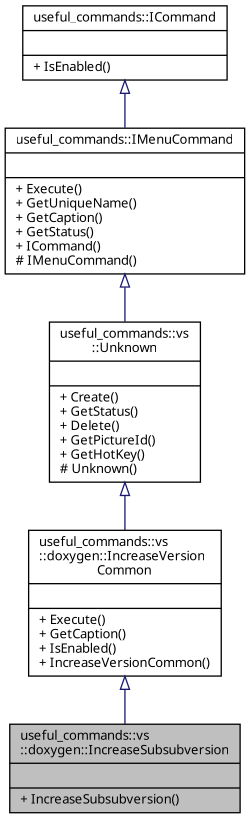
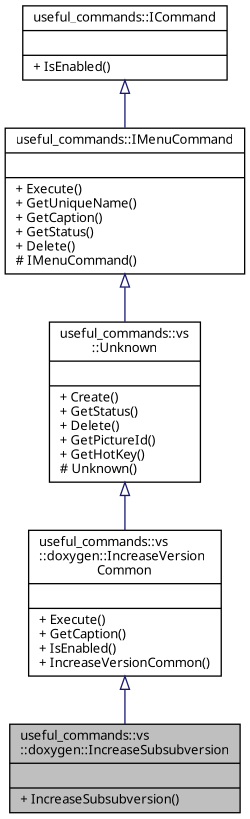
  digraph {
    node [color=black fillcolor=white fontname=Verdana fontsize=10 shape=record style=filled]
    edge [arrowtail=onormal color=midnightblue dir=back fontname=Verdana fontsize=10 labelfontname=Verdana labelfontsize=10 style=solid]
    n1 [fillcolor=grey75 fontcolor=black height=0.2 label="{useful_commands::vs\l::doxygen::IncreaseSubsubversion\n||+ IncreaseSubsubversion()\l}" width=0.4]
    n2 [height=0.2 label="{useful_commands::vs\l::doxygen::IncreaseVersion\lCommon\n||+ Execute()\l+ GetCaption()\l+ IsEnabled()\l+ IncreaseVersionCommon()\l}" width=0.4]
    n3 [height=0.2 label="{useful_commands::vs\l::Unknown\n||+ Create()\l+ GetStatus()\l+ Delete()\l+ GetPictureId()\l+ GetHotKey()\l# Unknown()\l}" width=0.4]
-   n4 [height=0.2 label="{useful_commands::IMenuCommand\n||+ Execute()\l+ GetUniqueName()\l+ GetCaption()\l+ GetStatus()\l+ ICommand()\l# IMenuCommand()\l}" width=0.4]
+   n4 [height=0.2 label="{useful_commands::IMenuCommand\n||+ Execute()\l+ GetUniqueName()\l+ GetCaption()\l+ GetStatus()\l+ Delete()\l# IMenuCommand()\l}" width=0.4]
    n5 [height=0.2 label="{useful_commands::ICommand\n||+ IsEnabled()\l}" width=0.4]
    n2 -> n1
    n3 -> n2
    n4 -> n3
    n5 -> n4
  }
